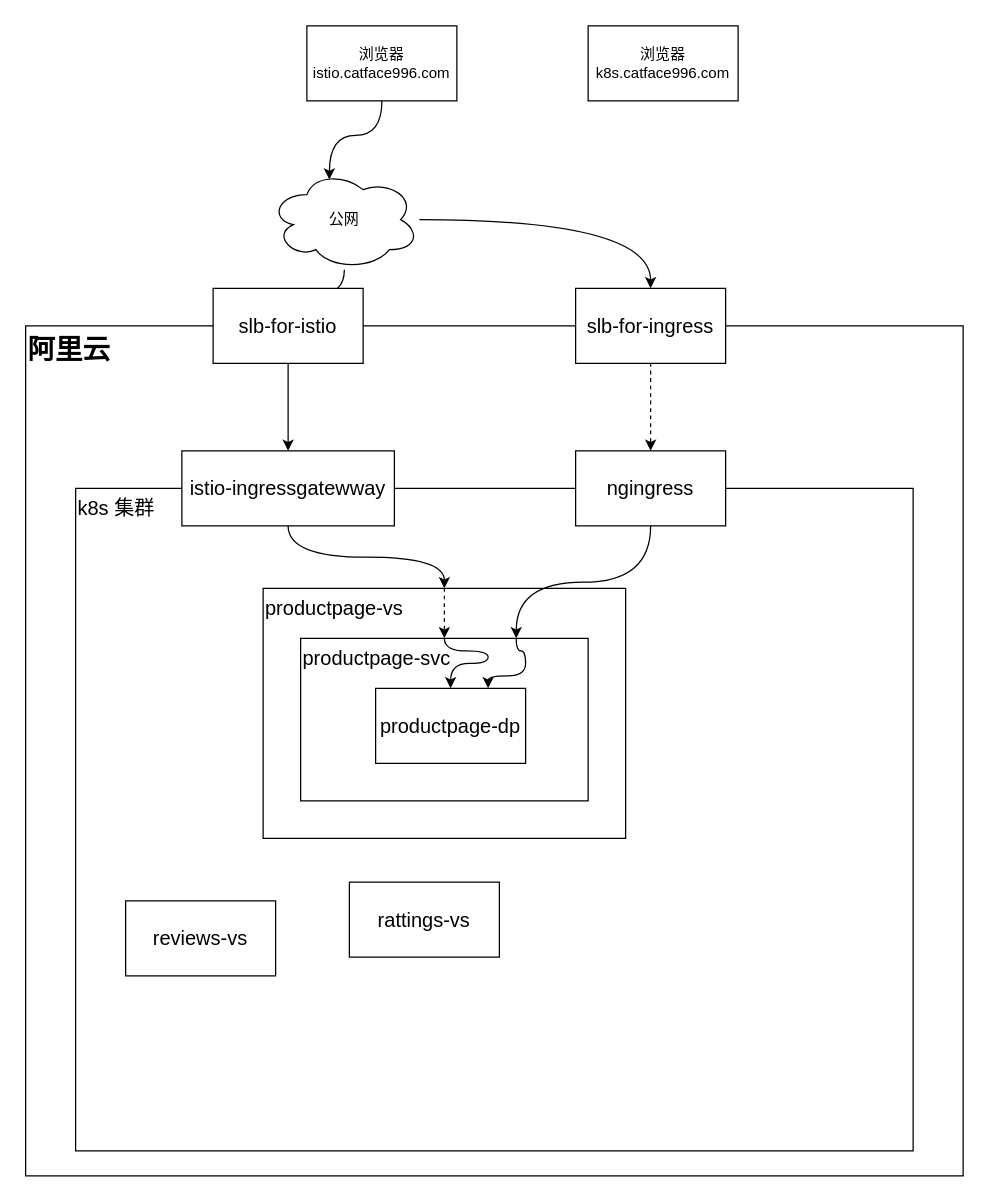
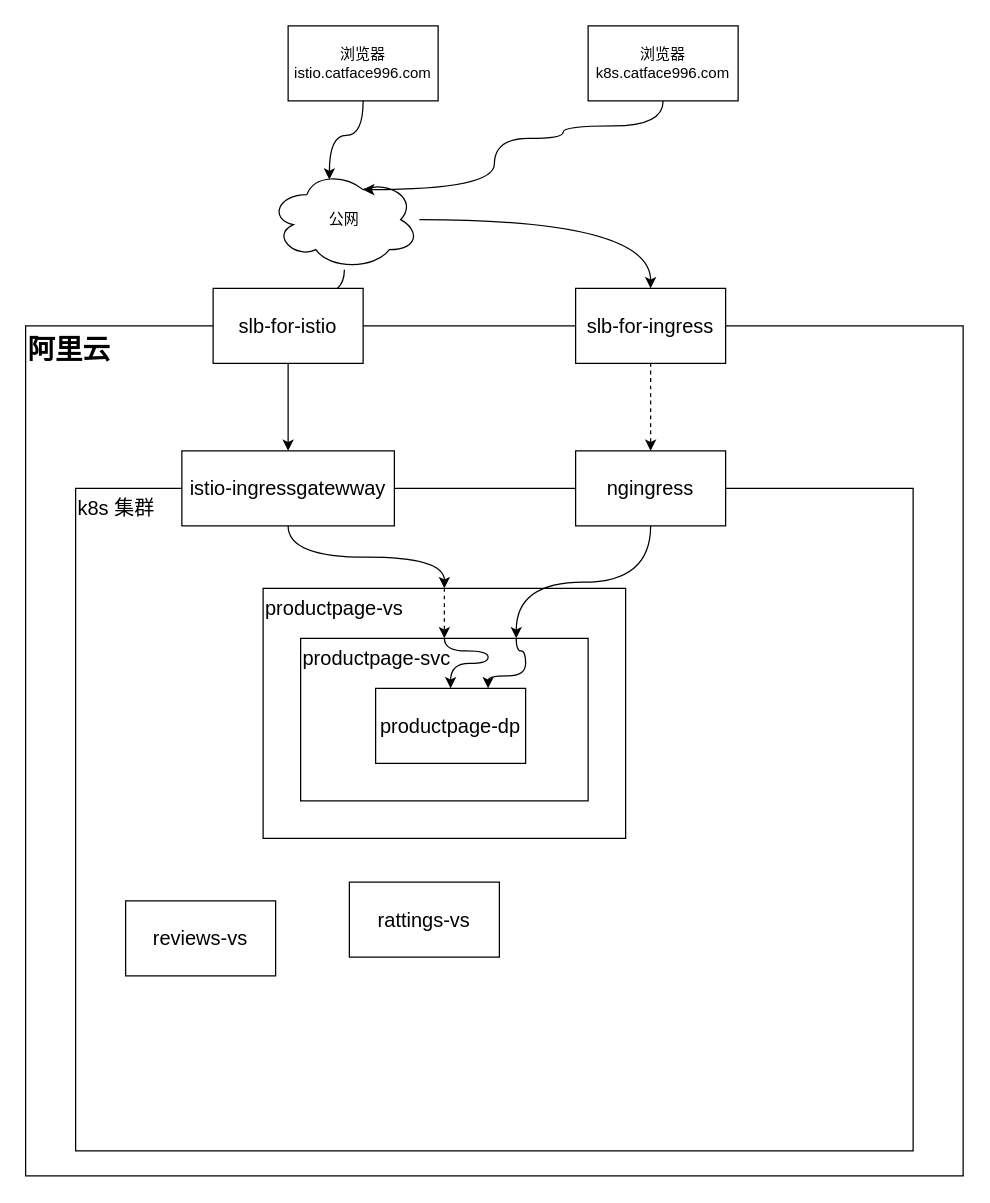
  <mxCell id="0" />
  <mxCell id="1" parent="0" />
  <mxCell id="2" style="edgeStyle=orthogonalEdgeStyle;rounded=0;orthogonalLoop=1;jettySize=auto;html=1;entryX=0.4;entryY=0.1;entryDx=0;entryDy=0;entryPerimeter=0;fontSize=16;curved=1;" edge="1" parent="1" source="3" target="6"><mxGeometry relative="1" as="geometry" /></mxCell>
- <mxCell id="3" value="浏览器&lt;br&gt;istio.catface996.com" style="rounded=0;whiteSpace=wrap;html=1;" vertex="1" parent="1"><mxGeometry x="245" y="20" width="120" height="60" as="geometry" /></mxCell>
+ <mxCell id="3" value="浏览器&lt;br&gt;istio.catface996.com" style="rounded=0;whiteSpace=wrap;html=1;" vertex="1" parent="1"><mxGeometry x="230" y="20" width="120" height="60" as="geometry" /></mxCell>
  <mxCell id="4" style="edgeStyle=orthogonalEdgeStyle;curved=1;rounded=0;orthogonalLoop=1;jettySize=auto;html=1;entryX=0.5;entryY=0;entryDx=0;entryDy=0;fontSize=16;" edge="1" parent="1" source="6" target="9"><mxGeometry relative="1" as="geometry" /></mxCell>
  <mxCell id="5" style="edgeStyle=orthogonalEdgeStyle;curved=1;rounded=0;orthogonalLoop=1;jettySize=auto;html=1;entryX=0.5;entryY=0;entryDx=0;entryDy=0;fontSize=16;" edge="1" parent="1" source="6" target="11"><mxGeometry relative="1" as="geometry" /></mxCell>
  <mxCell id="6" value="公网" style="ellipse;shape=cloud;whiteSpace=wrap;html=1;" vertex="1" parent="1"><mxGeometry x="215" y="135" width="120" height="80" as="geometry" /></mxCell>
  <mxCell id="7" value="阿里云" style="rounded=0;whiteSpace=wrap;html=1;fontStyle=1;verticalAlign=top;align=left;fontSize=22;" vertex="1" parent="1"><mxGeometry x="20" y="260" width="750" height="680" as="geometry" /></mxCell>
  <mxCell id="8" style="edgeStyle=orthogonalEdgeStyle;curved=1;rounded=0;orthogonalLoop=1;jettySize=auto;html=1;entryX=0.5;entryY=0;entryDx=0;entryDy=0;fontSize=16;" edge="1" parent="1" source="9" target="14"><mxGeometry relative="1" as="geometry" /></mxCell>
  <mxCell id="9" value="slb-for-istio" style="rounded=0;whiteSpace=wrap;html=1;fontSize=16;" vertex="1" parent="1"><mxGeometry x="170" y="230" width="120" height="60" as="geometry" /></mxCell>
  <mxCell id="10" style="edgeStyle=orthogonalEdgeStyle;curved=1;rounded=0;orthogonalLoop=1;jettySize=auto;html=1;entryX=0.5;entryY=0;entryDx=0;entryDy=0;fontSize=16;dashed=1;" edge="1" parent="1" source="11" target="15"><mxGeometry relative="1" as="geometry" /></mxCell>
  <mxCell id="11" value="slb-for-ingress" style="rounded=0;whiteSpace=wrap;html=1;fontSize=16;" vertex="1" parent="1"><mxGeometry x="460" y="230" width="120" height="60" as="geometry" /></mxCell>
  <mxCell id="12" value="k8s 集群" style="rounded=0;whiteSpace=wrap;html=1;fontSize=16;verticalAlign=top;align=left;" vertex="1" parent="1"><mxGeometry x="60" y="390" width="670" height="530" as="geometry" /></mxCell>
  <mxCell id="13" style="edgeStyle=orthogonalEdgeStyle;curved=1;rounded=0;orthogonalLoop=1;jettySize=auto;html=1;entryX=0.5;entryY=0;entryDx=0;entryDy=0;fontSize=16;" edge="1" parent="1" source="14" target="16"><mxGeometry relative="1" as="geometry" /></mxCell>
  <mxCell id="14" value="istio-ingressgatewway" style="rounded=0;whiteSpace=wrap;html=1;fontSize=16;" vertex="1" parent="1"><mxGeometry x="145" y="360" width="170" height="60" as="geometry" /></mxCell>
  <mxCell id="15" value="ngingress" style="rounded=0;whiteSpace=wrap;html=1;fontSize=16;" vertex="1" parent="1"><mxGeometry x="460" y="360" width="120" height="60" as="geometry" /></mxCell>
  <mxCell id="16" value="productpage-vs" style="rounded=0;whiteSpace=wrap;html=1;fontSize=16;verticalAlign=top;align=left;" vertex="1" parent="1"><mxGeometry x="210" y="470" width="290" height="200" as="geometry" /></mxCell>
  <mxCell id="17" value="productpage-svc" style="rounded=0;whiteSpace=wrap;html=1;fontSize=16;verticalAlign=top;align=left;" vertex="1" parent="1"><mxGeometry x="240" y="510" width="230" height="130" as="geometry" /></mxCell>
  <mxCell id="18" value="productpage-dp" style="rounded=0;whiteSpace=wrap;html=1;fontSize=16;" vertex="1" parent="1"><mxGeometry x="300" y="550" width="120" height="60" as="geometry" /></mxCell>
  <mxCell id="19" style="edgeStyle=orthogonalEdgeStyle;curved=1;rounded=0;orthogonalLoop=1;jettySize=auto;html=1;entryX=0.5;entryY=0;entryDx=0;entryDy=0;fontSize=16;exitX=0.5;exitY=0;exitDx=0;exitDy=0;dashed=1;" edge="1" parent="1" source="16" target="17"><mxGeometry relative="1" as="geometry"><Array as="points"><mxPoint x="355" y="480" /><mxPoint x="355" y="480" /></Array></mxGeometry></mxCell>
  <mxCell id="20" style="edgeStyle=orthogonalEdgeStyle;curved=1;rounded=0;orthogonalLoop=1;jettySize=auto;html=1;entryX=0.5;entryY=0;entryDx=0;entryDy=0;fontSize=16;exitX=0.5;exitY=0;exitDx=0;exitDy=0;" edge="1" parent="1" source="17" target="18"><mxGeometry relative="1" as="geometry"><Array as="points"><mxPoint x="355" y="520" /><mxPoint x="390" y="520" /><mxPoint x="390" y="530" /><mxPoint x="360" y="530" /></Array></mxGeometry></mxCell>
+ <mxCell id="21" style="edgeStyle=orthogonalEdgeStyle;curved=1;rounded=0;orthogonalLoop=1;jettySize=auto;html=1;entryX=0.625;entryY=0.2;entryDx=0;entryDy=0;entryPerimeter=0;fontSize=16;exitX=0.5;exitY=1;exitDx=0;exitDy=0;" edge="1" parent="1" source="22" target="6"><mxGeometry relative="1" as="geometry"><Array as="points"><mxPoint x="530" y="100" /><mxPoint x="450" y="100" /><mxPoint x="450" y="110" /><mxPoint x="395" y="110" /></Array></mxGeometry></mxCell>
  <mxCell id="22" value="浏览器&lt;br&gt;k8s.catface996.com" style="rounded=0;whiteSpace=wrap;html=1;" vertex="1" parent="1"><mxGeometry x="470" y="20" width="120" height="60" as="geometry" /></mxCell>
  <mxCell id="23" style="edgeStyle=orthogonalEdgeStyle;curved=1;rounded=0;orthogonalLoop=1;jettySize=auto;html=1;entryX=0.75;entryY=0;entryDx=0;entryDy=0;fontSize=16;" edge="1" parent="1" source="15" target="17"><mxGeometry relative="1" as="geometry" /></mxCell>
  <mxCell id="24" style="edgeStyle=orthogonalEdgeStyle;curved=1;rounded=0;orthogonalLoop=1;jettySize=auto;html=1;entryX=0.75;entryY=0;entryDx=0;entryDy=0;fontSize=16;exitX=0.75;exitY=0;exitDx=0;exitDy=0;" edge="1" parent="1" source="17" target="18"><mxGeometry relative="1" as="geometry"><Array as="points"><mxPoint x="413" y="520" /><mxPoint x="420" y="520" /><mxPoint x="420" y="540" /><mxPoint x="390" y="540" /></Array></mxGeometry></mxCell>
  <mxCell id="25" value="reviews-vs" style="rounded=0;whiteSpace=wrap;html=1;fontSize=16;" vertex="1" parent="1"><mxGeometry x="100" y="720" width="120" height="60" as="geometry" /></mxCell>
  <mxCell id="26" value="rattings-vs" style="rounded=0;whiteSpace=wrap;html=1;fontSize=16;" vertex="1" parent="1"><mxGeometry x="279" y="705" width="120" height="60" as="geometry" /></mxCell>
